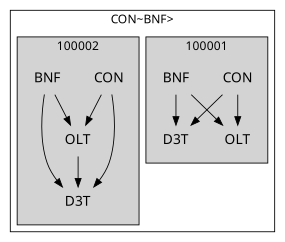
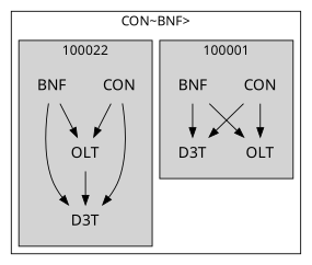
  strict digraph {
    compound=false
    labelloc=t
    fontname="Noto Sans"
    node [fontsize=16 shape=plaintext fontname="Noto Sans"]
    edge [fontname="Noto Sans"]
    n1 [label=CON]
    n2 [label=D3T]
    n3 [label=OLT]
    n4 [label=BNF]
    n5 [label=CON]
    n6 [label=D3T]
    n7 [label=OLT]
    n8 [label=BNF]
    subgraph cluster_1 {
      label="CON~BNF>"
      subgraph cluster_2 {
        label=100001
        style=filled
        n1
        n2
        n3
        n4
      }
      subgraph cluster_3 {
-       label=100002
+       label=100022
        style=filled
        n5
        n6
        n7
        n8
      }
    }
    n1 -> n2
    n1 -> n3
    n4 -> n2
    n4 -> n3
    n5 -> n6
    n5 -> n7
    n7 -> n6
    n8 -> n6
    n8 -> n7
  }
